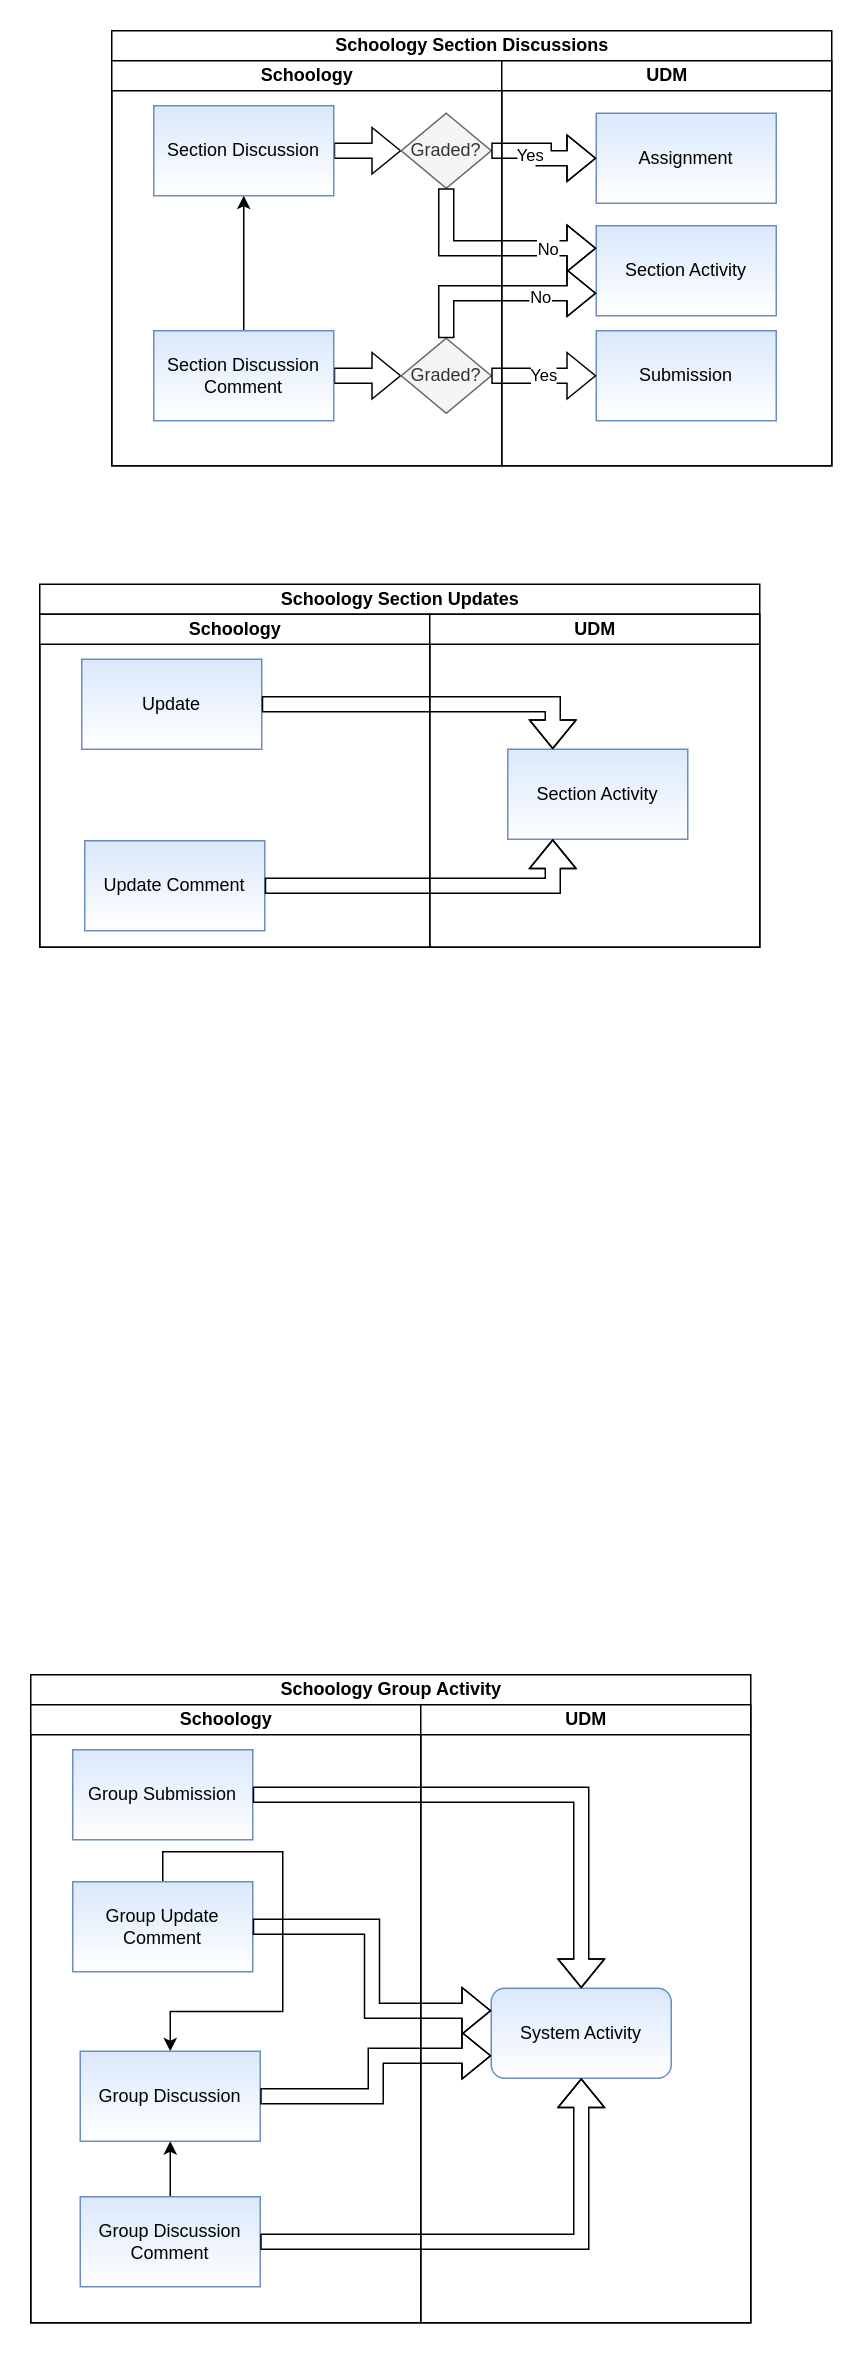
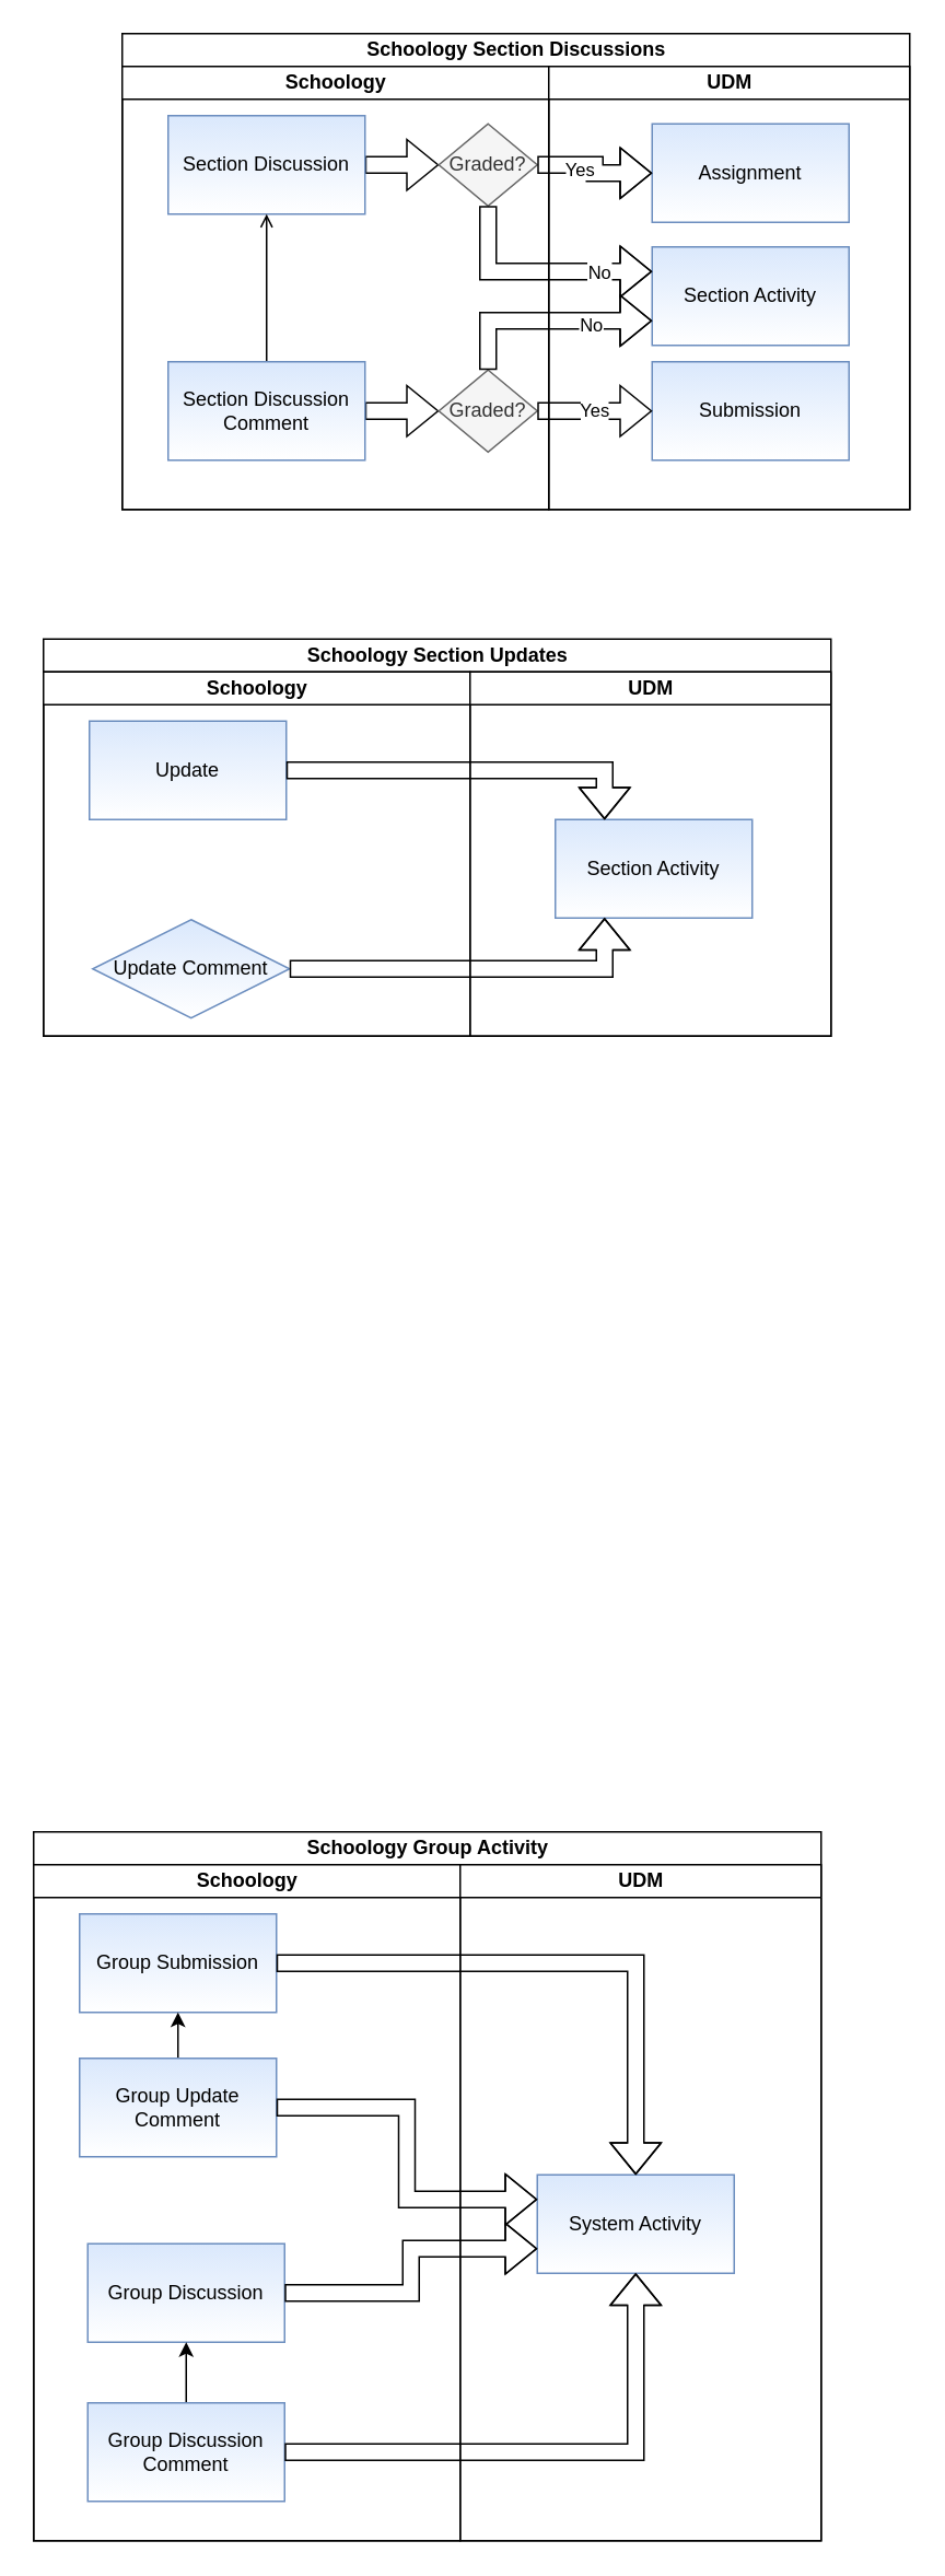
  <mxCell id="0" />
  <mxCell id="1" parent="0" />
  <mxCell id="2" value="Schoology Section Discussions" style="swimlane;html=1;childLayout=stackLayout;resizeParent=1;resizeParentMax=0;startSize=20;" vertex="1" parent="1"><mxGeometry x="74" y="20" width="480" height="290" as="geometry"><mxRectangle x="190" y="30" width="230" height="20" as="alternateBounds" /></mxGeometry></mxCell>
  <mxCell id="3" value="Schoology" style="swimlane;html=1;startSize=20;" vertex="1" parent="2"><mxGeometry y="20" width="260" height="270" as="geometry" /></mxCell>
  <mxCell id="4" style="edgeStyle=orthogonalEdgeStyle;shape=flexArrow;rounded=0;orthogonalLoop=1;jettySize=auto;html=1;exitX=1;exitY=0.5;exitDx=0;exitDy=0;entryX=0;entryY=0.5;entryDx=0;entryDy=0;" edge="1" parent="3" source="5" target="7"><mxGeometry relative="1" as="geometry" /></mxCell>
  <mxCell id="5" value="Section Discussion" style="rounded=0;whiteSpace=wrap;html=1;fillColor=#dae8fc;strokeColor=#6c8ebf;gradientColor=#ffffff;" vertex="1" parent="3"><mxGeometry x="28" y="30" width="120" height="60" as="geometry" /></mxCell>
- <mxCell id="6" style="edgeStyle=orthogonalEdgeStyle;rounded=0;orthogonalLoop=1;jettySize=auto;html=1;exitX=0.5;exitY=0;exitDx=0;exitDy=0;entryX=0.5;entryY=1;entryDx=0;entryDy=0;" edge="1" parent="3" source="9" target="5"><mxGeometry relative="1" as="geometry" /></mxCell>
+ <mxCell id="6" style="edgeStyle=orthogonalEdgeStyle;rounded=0;orthogonalLoop=1;jettySize=auto;html=1;exitX=0.5;exitY=0;exitDx=0;exitDy=0;entryX=0.5;entryY=1;entryDx=0;entryDy=0;endArrow=open;" edge="1" parent="3" source="9" target="5"><mxGeometry relative="1" as="geometry" /></mxCell>
  <mxCell id="7" value="Graded?" style="rhombus;whiteSpace=wrap;html=1;fillColor=#f5f5f5;strokeColor=#666666;fontColor=#333333;" vertex="1" parent="3"><mxGeometry x="193" y="35" width="60" height="50" as="geometry" /></mxCell>
  <mxCell id="8" style="edgeStyle=orthogonalEdgeStyle;shape=flexArrow;rounded=0;orthogonalLoop=1;jettySize=auto;html=1;entryX=0;entryY=0.5;entryDx=0;entryDy=0;" edge="1" parent="3" source="9" target="10"><mxGeometry relative="1" as="geometry" /></mxCell>
  <mxCell id="9" value="Section Discussion Comment" style="rounded=0;whiteSpace=wrap;html=1;fillColor=#dae8fc;strokeColor=#6c8ebf;gradientColor=#ffffff;" vertex="1" parent="3"><mxGeometry x="28" y="180" width="120" height="60" as="geometry" /></mxCell>
  <mxCell id="10" value="Graded?" style="rhombus;whiteSpace=wrap;html=1;fillColor=#f5f5f5;strokeColor=#666666;fontColor=#333333;" vertex="1" parent="3"><mxGeometry x="193" y="185" width="60" height="50" as="geometry" /></mxCell>
  <mxCell id="11" value="UDM" style="swimlane;html=1;startSize=20;" vertex="1" parent="2"><mxGeometry x="260" y="20" width="220" height="270" as="geometry" /></mxCell>
  <mxCell id="12" value="Submission" style="rounded=0;whiteSpace=wrap;html=1;fillColor=#dae8fc;strokeColor=#6c8ebf;gradientColor=#ffffff;" vertex="1" parent="11"><mxGeometry x="63" y="180" width="120" height="60" as="geometry" /></mxCell>
  <mxCell id="13" value="Assignment" style="rounded=0;whiteSpace=wrap;html=1;fillColor=#dae8fc;strokeColor=#6c8ebf;gradientColor=#ffffff;" vertex="1" parent="11"><mxGeometry x="63" y="35" width="120" height="60" as="geometry" /></mxCell>
  <mxCell id="14" value="Section Activity" style="rounded=0;whiteSpace=wrap;html=1;fillColor=#dae8fc;strokeColor=#6c8ebf;gradientColor=#ffffff;" vertex="1" parent="11"><mxGeometry x="63" y="110" width="120" height="60" as="geometry" /></mxCell>
  <mxCell id="15" style="edgeStyle=orthogonalEdgeStyle;shape=flexArrow;rounded=0;orthogonalLoop=1;jettySize=auto;html=1;exitX=1;exitY=0.5;exitDx=0;exitDy=0;" edge="1" parent="2" source="7" target="13"><mxGeometry relative="1" as="geometry" /></mxCell>
  <mxCell id="16" value="Yes" style="edgeLabel;html=1;align=center;verticalAlign=middle;resizable=0;points=[];" vertex="1" connectable="0" parent="15"><mxGeometry x="-0.01" y="-10" relative="1" as="geometry"><mxPoint as="offset" /></mxGeometry></mxCell>
  <mxCell id="17" style="edgeStyle=orthogonalEdgeStyle;shape=flexArrow;rounded=0;orthogonalLoop=1;jettySize=auto;html=1;entryX=0;entryY=0.25;entryDx=0;entryDy=0;exitX=0.5;exitY=1;exitDx=0;exitDy=0;" edge="1" parent="2" source="7" target="14"><mxGeometry relative="1" as="geometry" /></mxCell>
  <mxCell id="18" value="No" style="edgeLabel;html=1;align=center;verticalAlign=middle;resizable=0;points=[];" vertex="1" connectable="0" parent="17"><mxGeometry x="0.53" relative="1" as="geometry"><mxPoint as="offset" /></mxGeometry></mxCell>
  <mxCell id="19" value="Yes" style="edgeStyle=orthogonalEdgeStyle;shape=flexArrow;rounded=0;orthogonalLoop=1;jettySize=auto;html=1;exitX=1;exitY=0.5;exitDx=0;exitDy=0;" edge="1" parent="2" source="10" target="12"><mxGeometry relative="1" as="geometry" /></mxCell>
  <mxCell id="20" style="edgeStyle=orthogonalEdgeStyle;shape=flexArrow;rounded=0;orthogonalLoop=1;jettySize=auto;html=1;exitX=0.5;exitY=0;exitDx=0;exitDy=0;entryX=0;entryY=0.75;entryDx=0;entryDy=0;" edge="1" parent="2" source="10" target="14"><mxGeometry relative="1" as="geometry" /></mxCell>
  <mxCell id="21" value="No" style="edgeLabel;html=1;align=center;verticalAlign=middle;resizable=0;points=[];" vertex="1" connectable="0" parent="20"><mxGeometry x="0.41" y="-2" relative="1" as="geometry"><mxPoint as="offset" /></mxGeometry></mxCell>
  <mxCell id="22" value="Schoology Section Updates" style="swimlane;html=1;childLayout=stackLayout;resizeParent=1;resizeParentMax=0;startSize=20;" vertex="1" parent="1"><mxGeometry x="26" y="389" width="480" height="242" as="geometry"><mxRectangle x="190" y="30" width="230" height="20" as="alternateBounds" /></mxGeometry></mxCell>
  <mxCell id="23" value="Schoology" style="swimlane;html=1;startSize=20;" vertex="1" parent="22"><mxGeometry y="20" width="260" height="222" as="geometry" /></mxCell>
  <mxCell id="24" value="Update" style="rounded=0;whiteSpace=wrap;html=1;fillColor=#dae8fc;strokeColor=#6c8ebf;gradientColor=#ffffff;" vertex="1" parent="23"><mxGeometry x="28" y="30" width="120" height="60" as="geometry" /></mxCell>
- <mxCell id="25" value="Update Comment" style="rounded=0;whiteSpace=wrap;html=1;fillColor=#dae8fc;strokeColor=#6c8ebf;gradientColor=#ffffff;" vertex="1" parent="23"><mxGeometry x="30" y="151" width="120" height="60" as="geometry" /></mxCell>
+ <mxCell id="25" value="Update Comment" style="rhombus;whiteSpace=wrap;html=1;fillColor=#dae8fc;strokeColor=#6c8ebf;gradientColor=#ffffff;" vertex="1" parent="23"><mxGeometry x="30" y="151" width="120" height="60" as="geometry" /></mxCell>
  <mxCell id="26" value="UDM" style="swimlane;html=1;startSize=20;" vertex="1" parent="22"><mxGeometry x="260" y="20" width="220" height="222" as="geometry" /></mxCell>
  <mxCell id="27" value="Section Activity" style="rounded=0;whiteSpace=wrap;html=1;fillColor=#dae8fc;strokeColor=#6c8ebf;gradientColor=#ffffff;" vertex="1" parent="26"><mxGeometry x="52" y="90" width="120" height="60" as="geometry" /></mxCell>
  <mxCell id="28" style="edgeStyle=orthogonalEdgeStyle;shape=flexArrow;rounded=0;orthogonalLoop=1;jettySize=auto;html=1;exitX=1;exitY=0.5;exitDx=0;exitDy=0;entryX=0.25;entryY=0;entryDx=0;entryDy=0;" edge="1" parent="22" source="24" target="27"><mxGeometry relative="1" as="geometry"><mxPoint x="193" y="80" as="targetPoint" /></mxGeometry></mxCell>
  <mxCell id="29" style="edgeStyle=orthogonalEdgeStyle;shape=flexArrow;rounded=0;orthogonalLoop=1;jettySize=auto;html=1;entryX=0.25;entryY=1;entryDx=0;entryDy=0;" edge="1" parent="22" source="25" target="27"><mxGeometry relative="1" as="geometry"><mxPoint x="193" y="178" as="targetPoint" /></mxGeometry></mxCell>
  <mxCell id="30" value="Schoology Group Activity" style="swimlane;html=1;childLayout=stackLayout;resizeParent=1;resizeParentMax=0;startSize=20;" vertex="1" parent="1"><mxGeometry x="20" y="1116" width="480" height="432" as="geometry"><mxRectangle x="190" y="30" width="230" height="20" as="alternateBounds" /></mxGeometry></mxCell>
  <mxCell id="31" value="Schoology" style="swimlane;html=1;startSize=20;" vertex="1" parent="30"><mxGeometry y="20" width="260" height="412" as="geometry" /></mxCell>
  <mxCell id="32" value="Group Submission" style="rounded=0;whiteSpace=wrap;html=1;fillColor=#dae8fc;strokeColor=#6c8ebf;gradientColor=#ffffff;" vertex="1" parent="31"><mxGeometry x="28" y="30" width="120" height="60" as="geometry" /></mxCell>
- <mxCell id="33" style="edgeStyle=orthogonalEdgeStyle;rounded=0;orthogonalLoop=1;jettySize=auto;html=1;exitX=0.5;exitY=0;exitDx=0;exitDy=0;" edge="1" parent="31" source="37" target="34"><mxGeometry relative="1" as="geometry" /></mxCell>
+ <mxCell id="33" style="edgeStyle=orthogonalEdgeStyle;rounded=0;orthogonalLoop=1;jettySize=auto;html=1;exitX=0.5;exitY=0;exitDx=0;exitDy=0;entryX=0.5;entryY=1;entryDx=0;entryDy=0;" edge="1" parent="31" source="37" target="32"><mxGeometry relative="1" as="geometry" /></mxCell>
  <mxCell id="34" value="Group Discussion" style="rounded=0;whiteSpace=wrap;html=1;fillColor=#dae8fc;strokeColor=#6c8ebf;gradientColor=#ffffff;" vertex="1" parent="31"><mxGeometry x="33" y="231" width="120" height="60" as="geometry" /></mxCell>
  <mxCell id="35" style="edgeStyle=orthogonalEdgeStyle;rounded=0;orthogonalLoop=1;jettySize=auto;html=1;exitX=0.5;exitY=0;exitDx=0;exitDy=0;entryX=0.5;entryY=1;entryDx=0;entryDy=0;" edge="1" parent="31" source="36" target="34"><mxGeometry relative="1" as="geometry" /></mxCell>
  <mxCell id="36" value="Group Discussion Comment" style="rounded=0;whiteSpace=wrap;html=1;fillColor=#dae8fc;strokeColor=#6c8ebf;gradientColor=#ffffff;" vertex="1" parent="31"><mxGeometry x="33" y="328" width="120" height="60" as="geometry" /></mxCell>
  <mxCell id="37" value="Group Update Comment" style="rounded=0;whiteSpace=wrap;html=1;fillColor=#dae8fc;strokeColor=#6c8ebf;gradientColor=#ffffff;" vertex="1" parent="31"><mxGeometry x="28" y="118" width="120" height="60" as="geometry" /></mxCell>
  <mxCell id="38" value="UDM" style="swimlane;html=1;startSize=20;" vertex="1" parent="30"><mxGeometry x="260" y="20" width="220" height="412" as="geometry" /></mxCell>
- <mxCell id="39" value="System Activity" style="whiteSpace=wrap;html=1;fillColor=#dae8fc;strokeColor=#6c8ebf;gradientColor=#ffffff;rounded=1;" vertex="1" parent="38"><mxGeometry x="47" y="189" width="120" height="60" as="geometry" /></mxCell>
+ <mxCell id="39" value="System Activity" style="rounded=0;whiteSpace=wrap;html=1;fillColor=#dae8fc;strokeColor=#6c8ebf;gradientColor=#ffffff;" vertex="1" parent="38"><mxGeometry x="47" y="189" width="120" height="60" as="geometry" /></mxCell>
  <mxCell id="40" style="edgeStyle=orthogonalEdgeStyle;shape=flexArrow;rounded=0;orthogonalLoop=1;jettySize=auto;html=1;exitX=1;exitY=0.5;exitDx=0;exitDy=0;entryX=0.5;entryY=0;entryDx=0;entryDy=0;" edge="1" parent="30" source="32" target="39"><mxGeometry relative="1" as="geometry"><mxPoint x="193" y="80" as="targetPoint" /></mxGeometry></mxCell>
  <mxCell id="41" style="edgeStyle=orthogonalEdgeStyle;shape=flexArrow;rounded=0;orthogonalLoop=1;jettySize=auto;html=1;entryX=0;entryY=0.25;entryDx=0;entryDy=0;" edge="1" parent="30" source="37" target="39"><mxGeometry relative="1" as="geometry"><mxPoint x="193" y="178" as="targetPoint" /></mxGeometry></mxCell>
  <mxCell id="42" style="edgeStyle=orthogonalEdgeStyle;shape=flexArrow;rounded=0;orthogonalLoop=1;jettySize=auto;html=1;entryX=0;entryY=0.75;entryDx=0;entryDy=0;" edge="1" parent="30" source="34" target="39"><mxGeometry relative="1" as="geometry" /></mxCell>
  <mxCell id="43" style="edgeStyle=orthogonalEdgeStyle;shape=flexArrow;rounded=0;orthogonalLoop=1;jettySize=auto;html=1;exitX=1;exitY=0.5;exitDx=0;exitDy=0;entryX=0.5;entryY=1;entryDx=0;entryDy=0;" edge="1" parent="30" source="36" target="39"><mxGeometry relative="1" as="geometry" /></mxCell>
